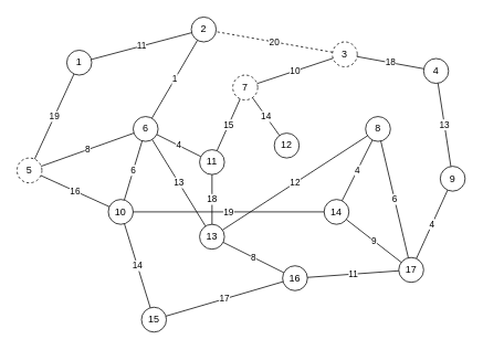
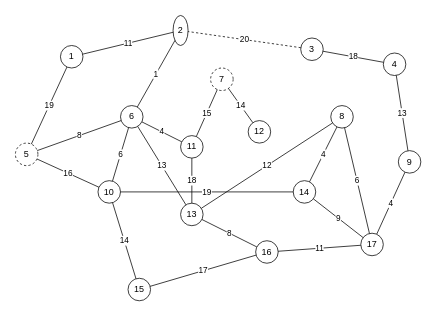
  <mxCell id="0" />
  <mxCell id="1" parent="0" />
  <mxCell id="2" value="1" style="ellipse;whiteSpace=wrap;html=1;" vertex="1" parent="1"><mxGeometry x="80" y="60" width="30" height="30" as="geometry" /></mxCell>
- <mxCell id="3" value="2" style="ellipse;whiteSpace=wrap;html=1;" vertex="1" parent="1"><mxGeometry x="230" y="20" width="30" height="30" as="geometry" /></mxCell>
- <mxCell id="4" value="3" style="ellipse;whiteSpace=wrap;html=1;dashed=1;" vertex="1" parent="1"><mxGeometry x="400" y="50" width="30" height="30" as="geometry" /></mxCell>
+ <mxCell id="3" value="2" style="ellipse;whiteSpace=wrap;html=1;" vertex="1" parent="1"><mxGeometry x="230" y="20" width="20" height="40" as="geometry" /></mxCell>
+ <mxCell id="4" value="3" style="ellipse;whiteSpace=wrap;html=1;" vertex="1" parent="1"><mxGeometry x="400" y="50" width="30" height="30" as="geometry" /></mxCell>
  <mxCell id="5" value="6" style="ellipse;whiteSpace=wrap;html=1;" vertex="1" parent="1"><mxGeometry x="160" y="140" width="30" height="30" as="geometry" /></mxCell>
  <mxCell id="6" value="5" style="ellipse;whiteSpace=wrap;html=1;dashed=1;" vertex="1" parent="1"><mxGeometry x="20" y="190" width="30" height="30" as="geometry" /></mxCell>
  <mxCell id="7" value="10" style="ellipse;whiteSpace=wrap;html=1;" vertex="1" parent="1"><mxGeometry x="130" y="240" width="30" height="30" as="geometry" /></mxCell>
  <mxCell id="8" value="13" style="ellipse;whiteSpace=wrap;html=1;" vertex="1" parent="1"><mxGeometry x="240" y="270" width="30" height="30" as="geometry" /></mxCell>
  <mxCell id="9" value="11" style="ellipse;whiteSpace=wrap;html=1;" vertex="1" parent="1"><mxGeometry x="240" y="180" width="30" height="30" as="geometry" /></mxCell>
  <mxCell id="10" value="7" style="ellipse;whiteSpace=wrap;html=1;dashed=1;" vertex="1" parent="1"><mxGeometry x="280" y="90" width="30" height="30" as="geometry" /></mxCell>
  <mxCell id="11" value="12" style="ellipse;whiteSpace=wrap;html=1;" vertex="1" parent="1"><mxGeometry x="330" y="160" width="30" height="30" as="geometry" /></mxCell>
  <mxCell id="12" value="8" style="ellipse;whiteSpace=wrap;html=1;" vertex="1" parent="1"><mxGeometry x="440" y="140" width="30" height="30" as="geometry" /></mxCell>
  <mxCell id="13" value="14" style="ellipse;whiteSpace=wrap;html=1;" vertex="1" parent="1"><mxGeometry x="390" y="240" width="30" height="30" as="geometry" /></mxCell>
  <mxCell id="14" value="4" style="ellipse;whiteSpace=wrap;html=1;" vertex="1" parent="1"><mxGeometry x="510" y="70" width="30" height="30" as="geometry" /></mxCell>
  <mxCell id="15" value="9" style="ellipse;whiteSpace=wrap;html=1;" vertex="1" parent="1"><mxGeometry x="530" y="200" width="30" height="30" as="geometry" /></mxCell>
  <mxCell id="16" value="17" style="ellipse;whiteSpace=wrap;html=1;" vertex="1" parent="1"><mxGeometry x="480" y="310" width="30" height="30" as="geometry" /></mxCell>
  <mxCell id="17" value="16" style="ellipse;whiteSpace=wrap;html=1;" vertex="1" parent="1"><mxGeometry x="340" y="320" width="30" height="30" as="geometry" /></mxCell>
  <mxCell id="18" value="15" style="ellipse;whiteSpace=wrap;html=1;" vertex="1" parent="1"><mxGeometry x="170" y="370" width="30" height="30" as="geometry" /></mxCell>
  <mxCell id="19" value="11" style="endArrow=none;html=1;" edge="1" parent="1" source="2" target="3"><mxGeometry width="50" height="50" relative="1" as="geometry"><mxPoint x="320" y="550" as="sourcePoint" /><mxPoint x="370" y="500" as="targetPoint" /><Array as="points" /></mxGeometry></mxCell>
  <mxCell id="20" value="19" style="endArrow=none;html=1;" edge="1" parent="1" source="6" target="2"><mxGeometry width="50" height="50" relative="1" as="geometry"><mxPoint x="50" y="140" as="sourcePoint" /><mxPoint x="100" y="90" as="targetPoint" /></mxGeometry></mxCell>
  <mxCell id="21" value="16" style="endArrow=none;html=1;" edge="1" parent="1" source="6" target="7"><mxGeometry width="50" height="50" relative="1" as="geometry"><mxPoint x="50" y="260" as="sourcePoint" /><mxPoint x="100" y="210" as="targetPoint" /></mxGeometry></mxCell>
  <mxCell id="22" value="14" style="endArrow=none;html=1;" edge="1" parent="1" source="18" target="7"><mxGeometry width="50" height="50" relative="1" as="geometry"><mxPoint x="140" y="310" as="sourcePoint" /><mxPoint x="190" y="260" as="targetPoint" /></mxGeometry></mxCell>
  <mxCell id="23" value="17" style="endArrow=none;html=1;" edge="1" parent="1" source="17" target="18"><mxGeometry width="50" height="50" relative="1" as="geometry"><mxPoint x="320" y="550" as="sourcePoint" /><mxPoint x="370" y="500" as="targetPoint" /></mxGeometry></mxCell>
  <mxCell id="24" value="11" style="endArrow=none;html=1;" edge="1" parent="1" source="17" target="16"><mxGeometry width="50" height="50" relative="1" as="geometry"><mxPoint x="320" y="550" as="sourcePoint" /><mxPoint x="370" y="500" as="targetPoint" /></mxGeometry></mxCell>
  <mxCell id="25" value="4" style="endArrow=none;html=1;" edge="1" parent="1" source="15" target="16"><mxGeometry width="50" height="50" relative="1" as="geometry"><mxPoint x="320" y="550" as="sourcePoint" /><mxPoint x="370" y="500" as="targetPoint" /></mxGeometry></mxCell>
  <mxCell id="26" value="13" style="endArrow=none;html=1;" edge="1" parent="1" source="15" target="14"><mxGeometry width="50" height="50" relative="1" as="geometry"><mxPoint x="320" y="550" as="sourcePoint" /><mxPoint x="370" y="500" as="targetPoint" /></mxGeometry></mxCell>
  <mxCell id="27" value="18" style="endArrow=none;html=1;" edge="1" parent="1" source="14" target="4"><mxGeometry width="50" height="50" relative="1" as="geometry"><mxPoint x="320" y="550" as="sourcePoint" /><mxPoint x="370" y="500" as="targetPoint" /></mxGeometry></mxCell>
  <mxCell id="28" value="20" style="endArrow=none;html=1;dashed=1;" edge="1" parent="1" source="4" target="3"><mxGeometry width="50" height="50" relative="1" as="geometry"><mxPoint x="320" y="550" as="sourcePoint" /><mxPoint x="370" y="500" as="targetPoint" /></mxGeometry></mxCell>
  <mxCell id="29" value="1" style="endArrow=none;html=1;" edge="1" parent="1" source="5" target="3"><mxGeometry width="50" height="50" relative="1" as="geometry"><mxPoint x="320" y="550" as="sourcePoint" /><mxPoint x="370" y="500" as="targetPoint" /></mxGeometry></mxCell>
  <mxCell id="30" value="8" style="endArrow=none;html=1;" edge="1" parent="1" source="5" target="6"><mxGeometry width="50" height="50" relative="1" as="geometry"><mxPoint x="320" y="550" as="sourcePoint" /><mxPoint x="370" y="500" as="targetPoint" /></mxGeometry></mxCell>
  <mxCell id="31" value="6" style="endArrow=none;html=1;" edge="1" parent="1" source="5" target="7"><mxGeometry width="50" height="50" relative="1" as="geometry"><mxPoint x="320" y="550" as="sourcePoint" /><mxPoint x="370" y="500" as="targetPoint" /></mxGeometry></mxCell>
  <mxCell id="32" value="13" style="endArrow=none;html=1;" edge="1" parent="1" source="5" target="8"><mxGeometry width="50" height="50" relative="1" as="geometry"><mxPoint x="320" y="550" as="sourcePoint" /><mxPoint x="370" y="500" as="targetPoint" /></mxGeometry></mxCell>
  <mxCell id="33" value="8" style="endArrow=none;html=1;" edge="1" parent="1" source="8" target="17"><mxGeometry width="50" height="50" relative="1" as="geometry"><mxPoint x="320" y="550" as="sourcePoint" /><mxPoint x="370" y="500" as="targetPoint" /></mxGeometry></mxCell>
  <mxCell id="34" value="4" style="endArrow=none;html=1;" edge="1" parent="1" source="5" target="9"><mxGeometry width="50" height="50" relative="1" as="geometry"><mxPoint x="320" y="550" as="sourcePoint" /><mxPoint x="370" y="500" as="targetPoint" /></mxGeometry></mxCell>
  <mxCell id="35" value="18" style="endArrow=none;html=1;" edge="1" parent="1" source="9" target="8"><mxGeometry width="50" height="50" relative="1" as="geometry"><mxPoint x="320" y="550" as="sourcePoint" /><mxPoint x="370" y="500" as="targetPoint" /></mxGeometry></mxCell>
  <mxCell id="36" value="12" style="endArrow=none;html=1;" edge="1" parent="1" source="8" target="12"><mxGeometry width="50" height="50" relative="1" as="geometry"><mxPoint x="320" y="550" as="sourcePoint" /><mxPoint x="370" y="500" as="targetPoint" /></mxGeometry></mxCell>
  <mxCell id="37" value="14" style="endArrow=none;html=1;" edge="1" parent="1" source="11" target="10"><mxGeometry width="50" height="50" relative="1" as="geometry"><mxPoint x="320" y="550" as="sourcePoint" /><mxPoint x="370" y="500" as="targetPoint" /></mxGeometry></mxCell>
  <mxCell id="38" value="15" style="endArrow=none;html=1;" edge="1" parent="1" source="9" target="10"><mxGeometry width="50" height="50" relative="1" as="geometry"><mxPoint x="340" y="460" as="sourcePoint" /><mxPoint x="390" y="410" as="targetPoint" /></mxGeometry></mxCell>
- <mxCell id="39" value="10" style="endArrow=none;html=1;" edge="1" parent="1" source="10" target="4"><mxGeometry width="50" height="50" relative="1" as="geometry"><mxPoint x="320" y="550" as="sourcePoint" /><mxPoint x="370" y="500" as="targetPoint" /></mxGeometry></mxCell>
  <mxCell id="40" value="6" style="endArrow=none;html=1;" edge="1" parent="1" source="12" target="16"><mxGeometry width="50" height="50" relative="1" as="geometry"><mxPoint x="320" y="550" as="sourcePoint" /><mxPoint x="370" y="500" as="targetPoint" /></mxGeometry></mxCell>
  <mxCell id="41" value="4" style="endArrow=none;html=1;" edge="1" parent="1" source="13" target="12"><mxGeometry width="50" height="50" relative="1" as="geometry"><mxPoint x="330" y="550" as="sourcePoint" /><mxPoint x="380" y="500" as="targetPoint" /></mxGeometry></mxCell>
  <mxCell id="42" value="9" style="endArrow=none;html=1;" edge="1" parent="1" source="16" target="13"><mxGeometry width="50" height="50" relative="1" as="geometry"><mxPoint x="400" y="300" as="sourcePoint" /><mxPoint x="450" y="250" as="targetPoint" /></mxGeometry></mxCell>
  <mxCell id="43" value="19" style="endArrow=none;html=1;" edge="1" parent="1" source="7" target="13"><mxGeometry width="50" height="50" relative="1" as="geometry"><mxPoint x="320" y="550" as="sourcePoint" /><mxPoint x="370" y="500" as="targetPoint" /></mxGeometry></mxCell>
